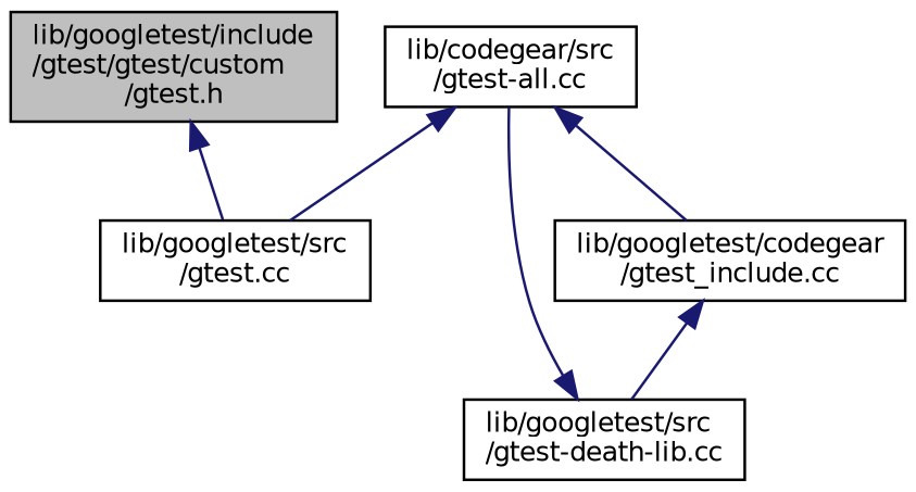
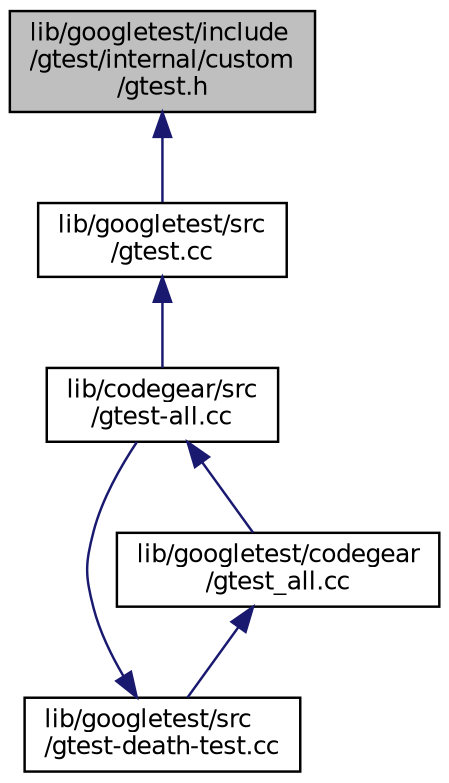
  digraph {
    node [color=black fontname=Helvetica fontsize=10 shape=record]
    edge [color=midnightblue dir=back fontname=Helvetica fontsize=10 labelfontname=Helvetica labelfontsize=10 style=solid]
-   n1 [fillcolor=grey75 fontcolor=black height=0.2 label="lib/googletest/include\l/gtest/gtest/custom\l/gtest.h" style=filled width=0.4]
+   n1 [fillcolor=grey75 fontcolor=black height=0.2 label="lib/googletest/include\l/gtest/internal/custom\l/gtest.h" style=filled width=0.4]
    n2 [height=0.2 label="lib/googletest/src\l/gtest.cc" width=0.4]
-   n3 [height=0.2 label="lib/googletest/src\l/gtest-death-lib.cc" width=0.4]
+   n3 [height=0.2 label="lib/googletest/src\l/gtest-death-test.cc" width=0.4]
    n4 [height=0.2 label="lib/codegear/src\l/gtest-all.cc" width=0.4]
-   n5 [height=0.2 label="lib/googletest/codegear\l/gtest_include.cc" width=0.4]
+   n5 [height=0.2 label="lib/googletest/codegear\l/gtest_all.cc" width=0.4]
    n1 -> n2
-   n4 -> n2
+   n2 -> n4
    n3 -> n4
    n4 -> n5
    n5 -> n3
  }
